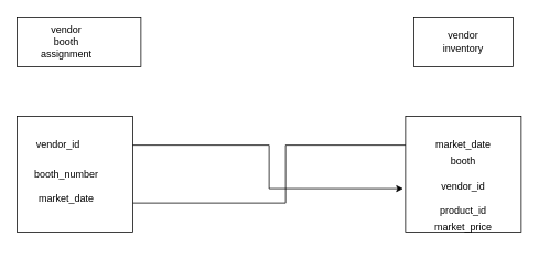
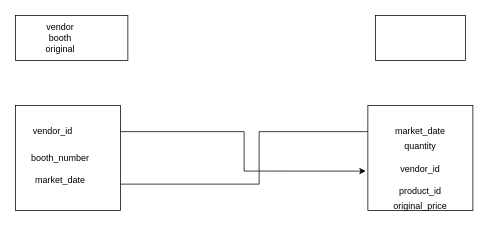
  <mxCell id="0" />
  <mxCell id="1" parent="0" />
  <mxCell id="2" style="edgeStyle=orthogonalEdgeStyle;rounded=0;orthogonalLoop=1;jettySize=auto;html=1;exitX=0.5;exitY=1;exitDx=0;exitDy=0;" edge="1" parent="1"><mxGeometry relative="1" as="geometry"><mxPoint x="160" y="210" as="sourcePoint" /><mxPoint x="160" y="210" as="targetPoint" /></mxGeometry></mxCell>
  <mxCell id="3" value="" style="rounded=0;whiteSpace=wrap;html=1;" vertex="1" parent="1"><mxGeometry x="20" y="20" width="150" height="60" as="geometry" /></mxCell>
  <mxCell id="4" value="" style="rounded=0;whiteSpace=wrap;html=1;" vertex="1" parent="1"><mxGeometry x="500" y="20" width="120" height="60" as="geometry" /></mxCell>
- <mxCell id="5" value="vendor booth assignment" style="text;html=1;align=center;verticalAlign=middle;whiteSpace=wrap;rounded=0;" vertex="1" parent="1"><mxGeometry x="50" y="45" width="60" height="10" as="geometry" /></mxCell>
- <mxCell id="6" value="vendor inventory" style="text;html=1;align=center;verticalAlign=middle;whiteSpace=wrap;rounded=0;" vertex="1" parent="1"><mxGeometry x="540" y="40" width="40" height="20" as="geometry" /></mxCell>
+ <mxCell id="5" value="vendor booth original" style="text;html=1;align=center;verticalAlign=middle;whiteSpace=wrap;rounded=0;" vertex="1" parent="1"><mxGeometry x="50" y="45" width="60" height="10" as="geometry" /></mxCell>
  <mxCell id="7" style="edgeStyle=orthogonalEdgeStyle;rounded=0;orthogonalLoop=1;jettySize=auto;html=1;exitX=0.25;exitY=1;exitDx=0;exitDy=0;entryX=0;entryY=0.5;entryDx=0;entryDy=0;" edge="1" parent="1" source="8" target="13"><mxGeometry relative="1" as="geometry" /></mxCell>
  <mxCell id="8" value="" style="whiteSpace=wrap;html=1;aspect=fixed;direction=north;" vertex="1" parent="1"><mxGeometry x="20" y="140" width="140" height="140" as="geometry" /></mxCell>
  <mxCell id="9" value="" style="whiteSpace=wrap;html=1;aspect=fixed;" vertex="1" parent="1"><mxGeometry x="490" y="140" width="140" height="140" as="geometry" /></mxCell>
  <mxCell id="10" value="vendor_id" style="text;html=1;align=center;verticalAlign=middle;whiteSpace=wrap;rounded=0;" vertex="1" parent="1"><mxGeometry x="40" y="160" width="60" height="30" as="geometry" /></mxCell>
  <mxCell id="11" value="booth_number" style="text;html=1;align=center;verticalAlign=middle;whiteSpace=wrap;rounded=0;" vertex="1" parent="1"><mxGeometry x="50" y="195" width="60" height="30" as="geometry" /></mxCell>
  <mxCell id="12" value="market_date" style="text;html=1;align=center;verticalAlign=middle;whiteSpace=wrap;rounded=0;" vertex="1" parent="1"><mxGeometry x="50" y="220" width="60" height="40" as="geometry" /></mxCell>
  <mxCell id="13" value="market_date" style="text;html=1;align=center;verticalAlign=middle;whiteSpace=wrap;rounded=0;" vertex="1" parent="1"><mxGeometry x="530" y="160" width="60" height="30" as="geometry" /></mxCell>
- <mxCell id="14" value="booth" style="text;html=1;align=center;verticalAlign=middle;whiteSpace=wrap;rounded=0;" vertex="1" parent="1"><mxGeometry x="530" y="180" width="60" height="30" as="geometry" /></mxCell>
+ <mxCell id="14" value="quantity" style="text;html=1;align=center;verticalAlign=middle;whiteSpace=wrap;rounded=0;" vertex="1" parent="1"><mxGeometry x="530" y="180" width="60" height="30" as="geometry" /></mxCell>
  <mxCell id="15" value="vendor_id" style="text;html=1;align=center;verticalAlign=middle;whiteSpace=wrap;rounded=0;" vertex="1" parent="1"><mxGeometry x="530" y="210" width="60" height="30" as="geometry" /></mxCell>
  <mxCell id="16" value="product_id" style="text;html=1;align=center;verticalAlign=middle;whiteSpace=wrap;rounded=0;" vertex="1" parent="1"><mxGeometry x="530" y="250" width="60" height="10" as="geometry" /></mxCell>
- <mxCell id="17" value="market_price" style="text;html=1;align=center;verticalAlign=middle;whiteSpace=wrap;rounded=0;" vertex="1" parent="1"><mxGeometry x="530" y="260" width="60" height="30" as="geometry" /></mxCell>
+ <mxCell id="17" value="original_price" style="text;html=1;align=center;verticalAlign=middle;whiteSpace=wrap;rounded=0;" vertex="1" parent="1"><mxGeometry x="530" y="260" width="60" height="30" as="geometry" /></mxCell>
  <mxCell id="18" style="edgeStyle=orthogonalEdgeStyle;rounded=0;orthogonalLoop=1;jettySize=auto;html=1;exitX=0.75;exitY=1;exitDx=0;exitDy=0;entryX=-0.02;entryY=0.626;entryDx=0;entryDy=0;entryPerimeter=0;" edge="1" parent="1" source="8" target="9"><mxGeometry relative="1" as="geometry" /></mxCell>
